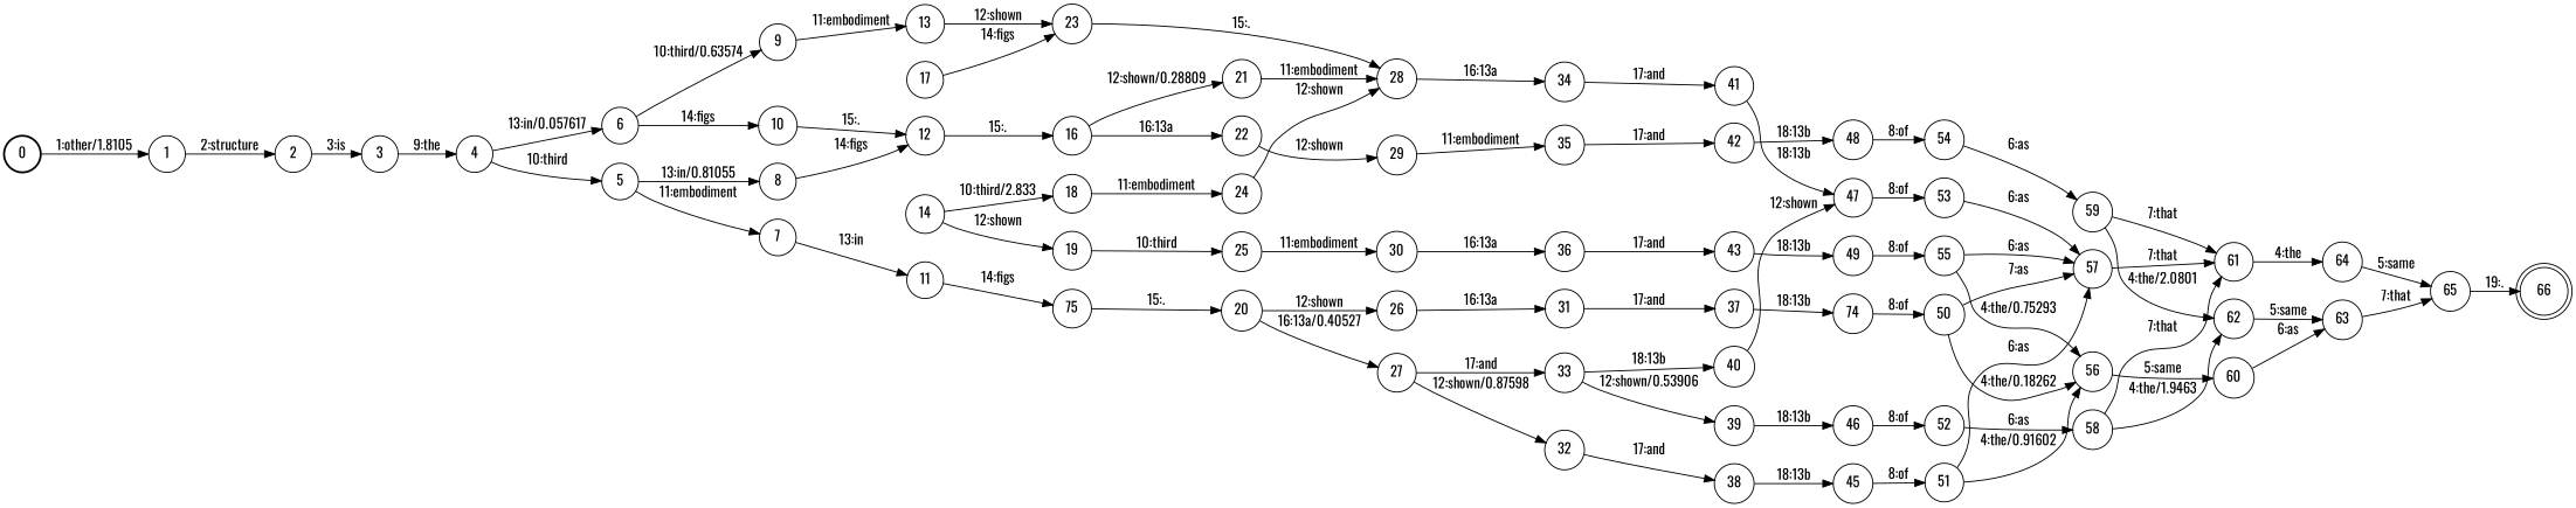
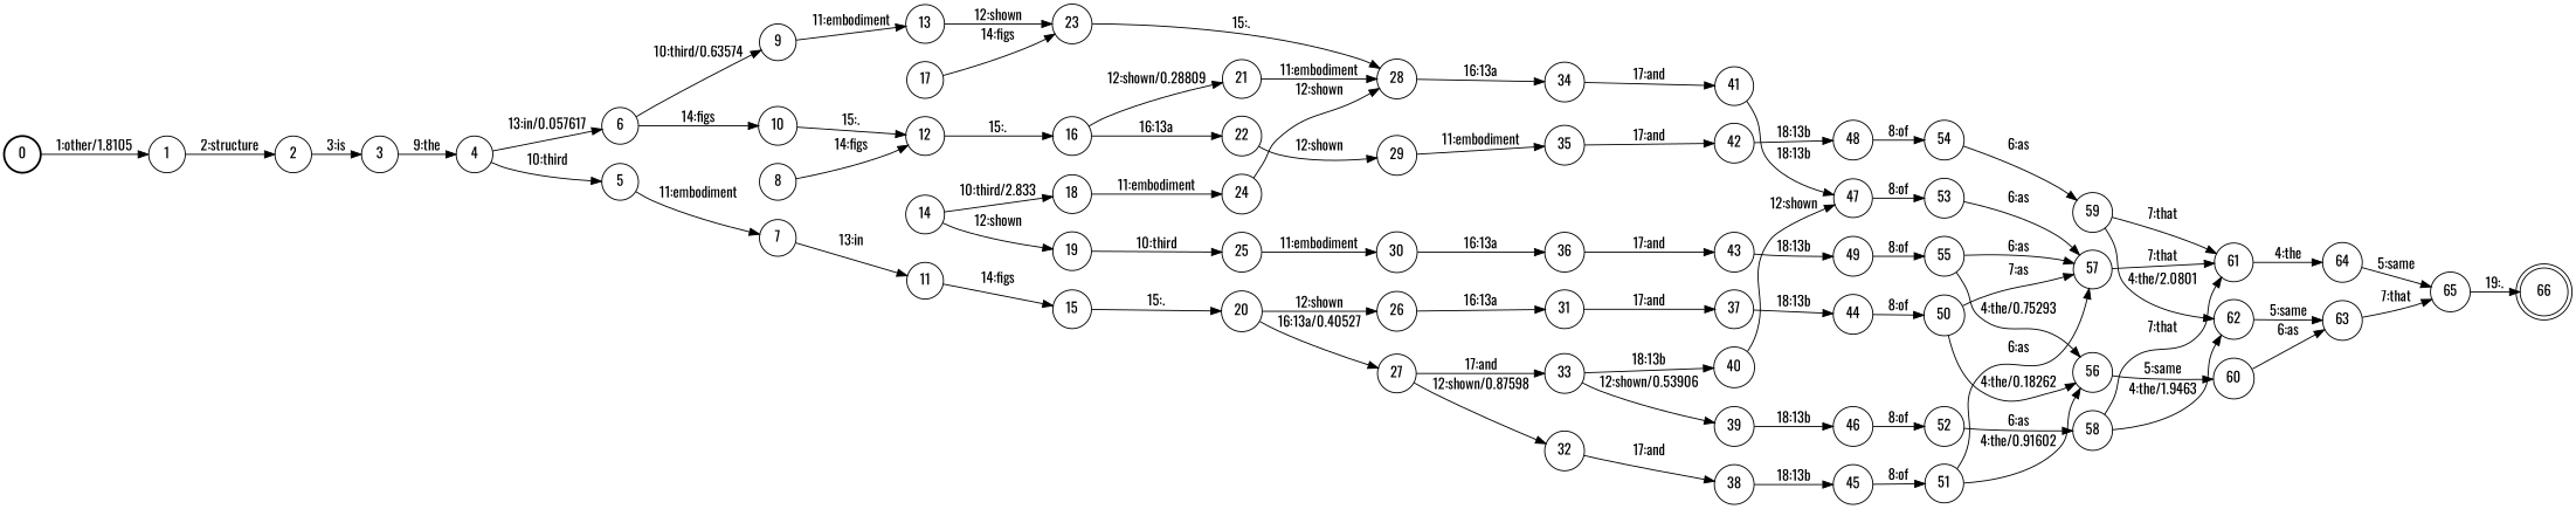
  digraph {
    fontname=Oswald
    nodesep=0.25
    rankdir=LR
    ranksep=0.4
    node [fontname=Oswald fontsize=14 shape=circle style=solid]
    edge [fontname=Oswald fontsize=14]
    n1 [label=0 style=bold]
    n2 [label=1]
    n3 [label=2]
    n4 [label=3]
    n5 [label=4]
    n6 [label=5]
    n7 [label=6]
    n8 [label=7]
    n9 [label=8]
    n10 [label=9]
    n11 [label=10]
    n12 [label=11]
    n13 [label=12]
    n14 [label=13]
-   n15 [label=75]
+   n15 [label=15]
    n16 [label=16]
    n17 [label=23]
    n18 [label=14]
    n19 [label=18]
    n20 [label=19]
    n21 [label=20]
    n22 [label=21]
    n23 [label=22]
    n24 [label=17]
    n25 [label=24]
    n26 [label=25]
    n27 [label=26]
    n28 [label=27]
    n29 [label=28]
    n30 [label=29]
    n31 [label=30]
    n32 [label=31]
    n33 [label=32]
    n34 [label=33]
    n35 [label=34]
    n36 [label=35]
    n37 [label=36]
    n38 [label=37]
    n39 [label=38]
    n40 [label=39]
    n41 [label=40]
    n42 [label=41]
    n43 [label=42]
    n44 [label=43]
-   n45 [label=74]
+   n45 [label=44]
    n46 [label=45]
    n47 [label=46]
    n48 [label=47]
    n49 [label=48]
    n50 [label=49]
    n51 [label=50]
    n52 [label=51]
    n53 [label=52]
    n54 [label=53]
    n55 [label=54]
    n56 [label=55]
    n57 [label=57]
    n58 [label=56]
    n59 [label=58]
    n60 [label=59]
    n61 [label=61]
    n62 [label=60]
    n63 [label=62]
    n64 [label=64]
    n65 [label=63]
    n66 [label=65]
    n67 [label=66 shape=doublecircle]
    n1 -> n2 [label="1:other/1.8105"]
    n2 -> n3 [label="2:structure"]
    n3 -> n4 [label="3:is"]
    n4 -> n5 [label="9:the"]
    n5 -> n6 [label="10:third"]
    n5 -> n7 [label="13:in/0.057617"]
    n6 -> n8 [label="11:embodiment"]
-   n6 -> n9 [label="13:in/0.81055"]
    n7 -> n10 [label="10:third/0.63574"]
    n7 -> n11 [label="14:figs"]
    n8 -> n12 [label="13:in"]
    n9 -> n13 [label="14:figs"]
    n10 -> n14 [label="11:embodiment"]
    n11 -> n13 [label="15:."]
    n12 -> n15 [label="14:figs"]
    n13 -> n16 [label="15:."]
    n14 -> n17 [label="12:shown"]
    n15 -> n21 [label="15:."]
    n16 -> n22 [label="12:shown/0.28809"]
    n16 -> n23 [label="16:13a"]
    n17 -> n29 [label="15:."]
    n18 -> n19 [label="10:third/2.833"]
    n18 -> n20 [label="12:shown"]
    n19 -> n25 [label="11:embodiment"]
    n20 -> n26 [label="10:third"]
    n21 -> n27 [label="12:shown"]
    n21 -> n28 [label="16:13a/0.40527"]
    n22 -> n29 [label="11:embodiment"]
    n23 -> n30 [label="12:shown"]
    n24 -> n17 [label="14:figs"]
    n25 -> n29 [label="12:shown"]
    n26 -> n31 [label="11:embodiment"]
    n27 -> n32 [label="16:13a"]
    n28 -> n33 [label="12:shown/0.87598"]
    n28 -> n34 [label="17:and"]
    n29 -> n35 [label="16:13a"]
    n30 -> n36 [label="11:embodiment"]
    n31 -> n37 [label="16:13a"]
    n32 -> n38 [label="17:and"]
    n33 -> n39 [label="17:and"]
    n34 -> n40 [label="12:shown/0.53906"]
    n34 -> n41 [label="18:13b"]
    n35 -> n42 [label="17:and"]
    n36 -> n43 [label="17:and"]
    n37 -> n44 [label="17:and"]
    n38 -> n45 [label="18:13b"]
    n39 -> n46 [label="18:13b"]
    n40 -> n47 [label="18:13b"]
    n41 -> n48 [label="12:shown"]
    n42 -> n48 [label="18:13b"]
    n43 -> n49 [label="18:13b"]
    n44 -> n50 [label="18:13b"]
    n45 -> n51 [label="8:of"]
    n46 -> n52 [label="8:of"]
    n47 -> n53 [label="8:of"]
    n48 -> n54 [label="8:of"]
    n49 -> n55 [label="8:of"]
    n50 -> n56 [label="8:of"]
    n51 -> n57 [label="7:as"]
    n51 -> n58 [label="4:the/0.18262"]
    n52 -> n57 [label="6:as"]
    n52 -> n58 [label="4:the/0.91602"]
    n53 -> n59 [label="6:as"]
    n54 -> n57 [label="6:as"]
    n55 -> n60 [label="6:as"]
    n56 -> n57 [label="6:as"]
    n56 -> n58 [label="4:the/0.75293"]
    n57 -> n61 [label="7:that"]
    n58 -> n62 [label="5:same"]
    n59 -> n61 [label="7:that"]
    n59 -> n63 [label="4:the/1.9463"]
    n60 -> n61 [label="7:that"]
    n60 -> n63 [label="4:the/2.0801"]
    n61 -> n64 [label="4:the"]
    n62 -> n65 [label="6:as"]
    n63 -> n65 [label="5:same"]
    n64 -> n66 [label="5:same"]
    n65 -> n66 [label="7:that"]
    n66 -> n67 [label="19:."]
  }
